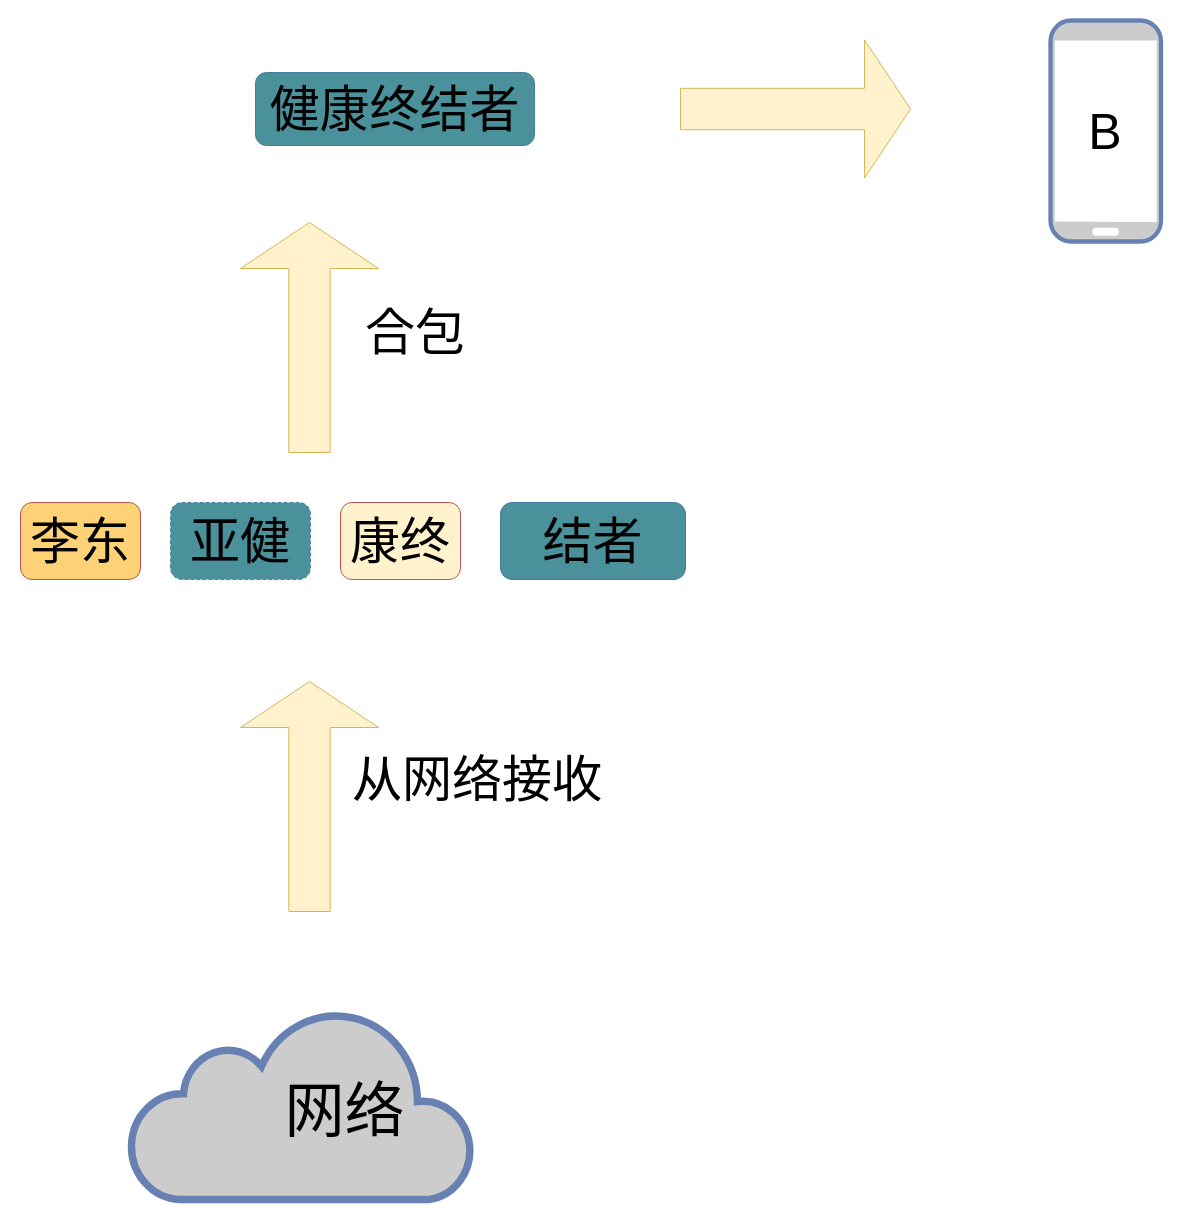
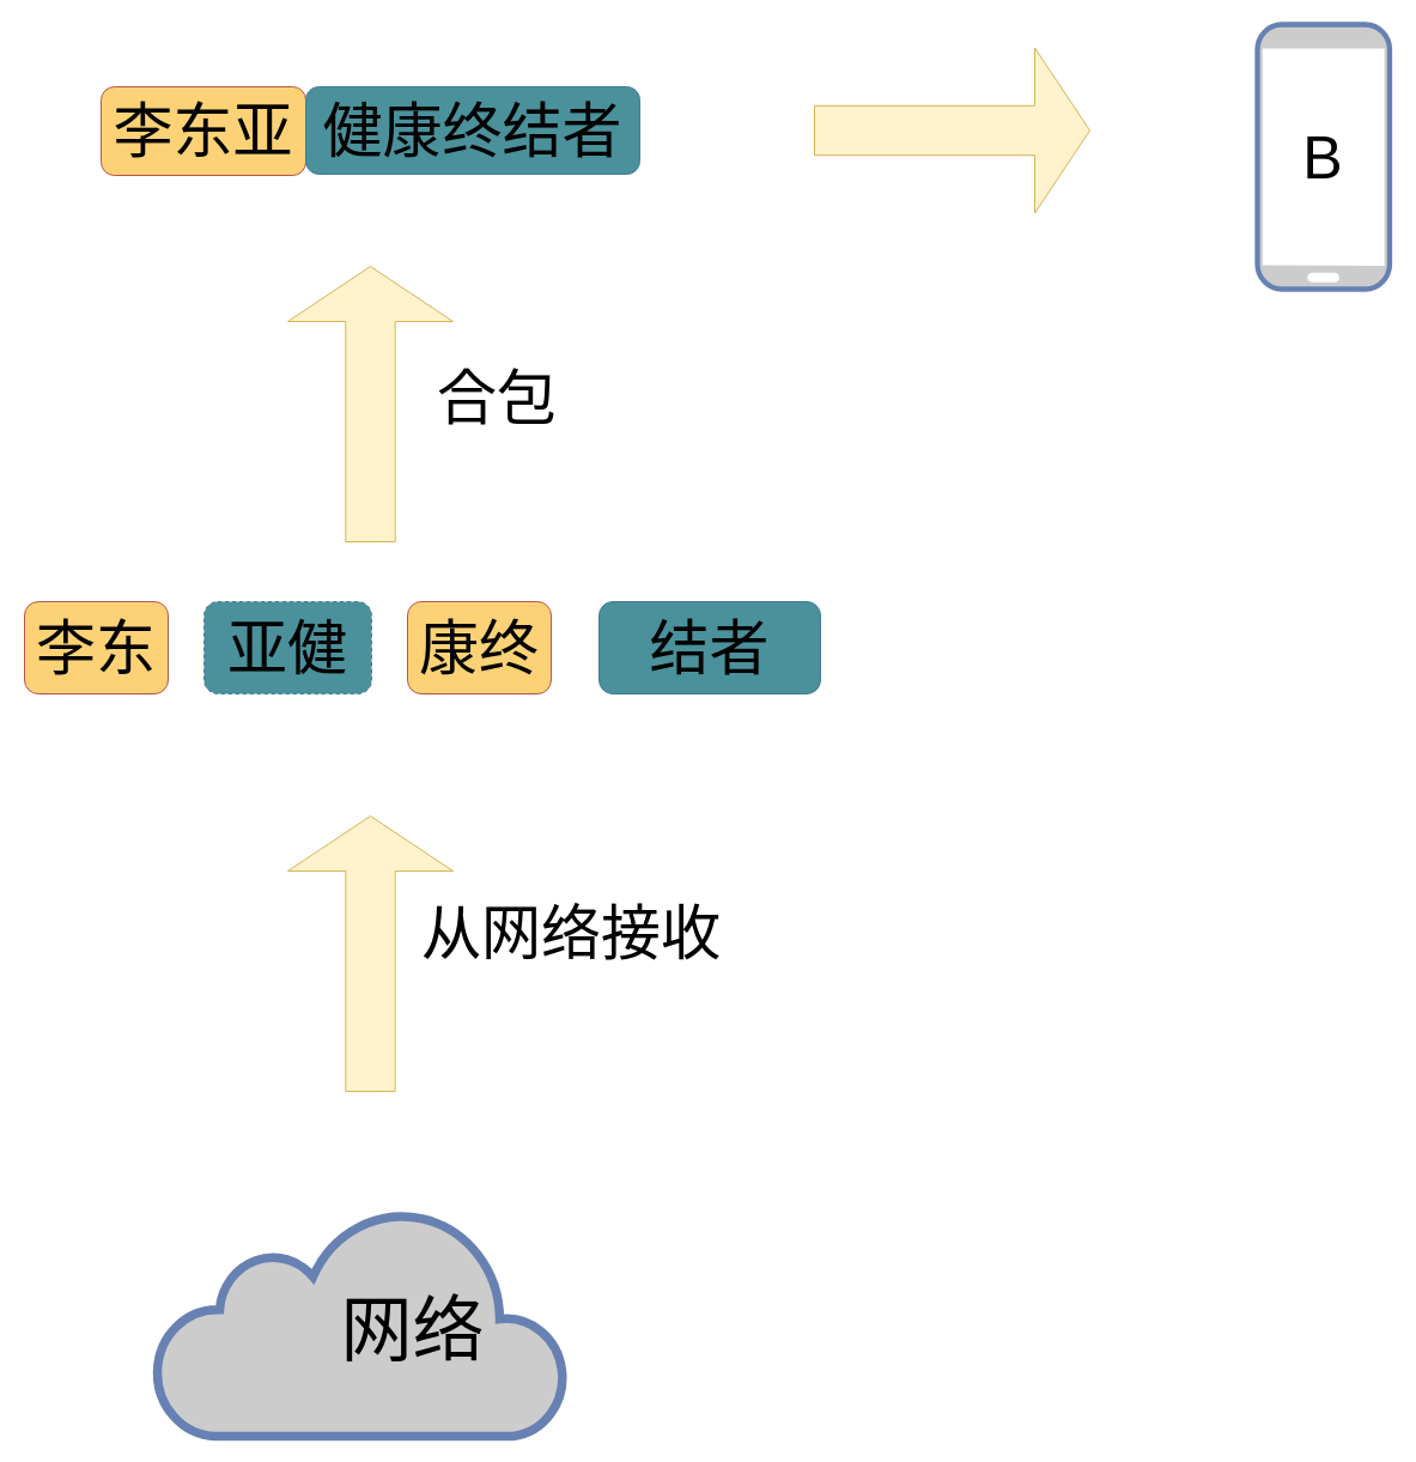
  <mxCell id="0" />
  <mxCell id="1" parent="0" />
+ <mxCell id="2" value="李东亚" style="rounded=1;fontSize=50;fontFamily=Helvetica;strokeColor=#b85450;fillColor=#FDD276;labelBackgroundColor=none;labelBorderColor=none;whiteSpace=wrap;html=1;" parent="1" vertex="1"><mxGeometry x="84" y="72" width="171" height="74" as="geometry" /></mxCell>
  <mxCell id="3" value="健康终结者" style="rounded=1;strokeColor=#457B9D;fontSize=50;fontFamily=Helvetica;fillColor=#4A919B;labelBackgroundColor=none;labelBorderColor=none;whiteSpace=wrap;html=1;" parent="1" vertex="1"><mxGeometry x="255" y="72" width="279" height="73" as="geometry" /></mxCell>
  <mxCell id="4" value="李东" style="rounded=1;strokeColor=#b85450;fontSize=50;fontFamily=Helvetica;fillColor=#FDD276;labelBackgroundColor=none;labelBorderColor=none;whiteSpace=wrap;html=1;" parent="1" vertex="1"><mxGeometry x="20" y="502" width="120" height="77" as="geometry" /></mxCell>
  <mxCell id="5" value="亚健" style="rounded=1;strokeColor=#457B9D;fontSize=50;fontFamily=Helvetica;fillColor=#4A919B;labelBackgroundColor=none;labelBorderColor=none;whiteSpace=wrap;html=1;dashed=1;" parent="1" vertex="1"><mxGeometry x="170" y="502" width="140" height="77" as="geometry" /></mxCell>
- <mxCell id="6" value="康终" style="rounded=1;strokeColor=#b85450;fontSize=50;fontFamily=Helvetica;fillColor=#fff2cc;labelBackgroundColor=none;labelBorderColor=none;whiteSpace=wrap;html=1;" parent="1" vertex="1"><mxGeometry x="340" y="502" width="120" height="77" as="geometry" /></mxCell>
+ <mxCell id="6" value="康终" style="rounded=1;strokeColor=#b85450;fontSize=50;fontFamily=Helvetica;fillColor=#FDD276;labelBackgroundColor=none;labelBorderColor=none;whiteSpace=wrap;html=1;" parent="1" vertex="1"><mxGeometry x="340" y="502" width="120" height="77" as="geometry" /></mxCell>
  <mxCell id="7" value="结者" style="rounded=1;strokeColor=#457B9D;fontSize=50;fontFamily=Helvetica;fillColor=#4A919B;labelBackgroundColor=none;labelBorderColor=none;whiteSpace=wrap;html=1;" parent="1" vertex="1"><mxGeometry x="500" y="502" width="185" height="77" as="geometry" /></mxCell>
  <mxCell id="8" value="" style="shape=singleArrow;direction=north;whiteSpace=wrap;html=1;fillColor=#fff2cc;strokeColor=#d6b656;" parent="1" vertex="1"><mxGeometry x="240" y="222" width="138" height="230" as="geometry" /></mxCell>
  <mxCell id="9" value="&lt;font style=&quot;font-size: 50px&quot;&gt;合包&lt;/font&gt;" style="text;html=1;strokeColor=none;fillColor=none;align=center;verticalAlign=middle;whiteSpace=wrap;rounded=0;" parent="1" vertex="1"><mxGeometry x="340" y="322" width="150" height="20" as="geometry" /></mxCell>
  <mxCell id="10" value="" style="fontColor=#0066CC;verticalAlign=top;verticalLabelPosition=bottom;labelPosition=center;align=center;html=1;outlineConnect=0;fillColor=#CCCCCC;strokeColor=#6881B3;gradientColor=none;gradientDirection=north;strokeWidth=2;shape=mxgraph.networks.mobile;" parent="1" vertex="1"><mxGeometry x="1050" y="20" width="110.5" height="221" as="geometry" /></mxCell>
  <mxCell id="11" value="&lt;font style=&quot;font-size: 50px&quot;&gt;B&lt;/font&gt;" style="text;html=1;strokeColor=none;fillColor=none;align=center;verticalAlign=middle;whiteSpace=wrap;rounded=0;" parent="1" vertex="1"><mxGeometry x="1085" y="121" width="40" height="20" as="geometry" /></mxCell>
  <mxCell id="12" value="" style="shape=singleArrow;direction=east;whiteSpace=wrap;html=1;fillColor=#fff2cc;strokeColor=#d6b656;" parent="1" vertex="1"><mxGeometry x="680" y="39.5" width="230" height="138" as="geometry" /></mxCell>
  <mxCell id="13" value="" style="html=1;outlineConnect=0;fillColor=#CCCCCC;strokeColor=#6881B3;gradientColor=none;gradientDirection=north;strokeWidth=2;shape=mxgraph.networks.cloud;fontColor=#ffffff;" parent="1" vertex="1"><mxGeometry x="130" y="1009" width="342" height="190" as="geometry" /></mxCell>
  <mxCell id="14" value="&lt;font style=&quot;font-size: 60px&quot;&gt;网络&lt;/font&gt;" style="text;html=1;strokeColor=none;fillColor=none;align=center;verticalAlign=middle;whiteSpace=wrap;rounded=0;" parent="1" vertex="1"><mxGeometry x="250" y="1099" width="189" height="24.5" as="geometry" /></mxCell>
  <mxCell id="15" value="" style="shape=singleArrow;direction=north;whiteSpace=wrap;html=1;fillColor=#fff2cc;strokeColor=#d6b656;" parent="1" vertex="1"><mxGeometry x="240" y="681" width="138" height="230" as="geometry" /></mxCell>
  <mxCell id="16" value="&lt;font style=&quot;font-size: 50px&quot;&gt;从网络接收&lt;/font&gt;" style="text;html=1;strokeColor=none;fillColor=none;align=center;verticalAlign=middle;whiteSpace=wrap;rounded=0;" parent="1" vertex="1"><mxGeometry x="340" y="769" width="273.5" height="20" as="geometry" /></mxCell>
